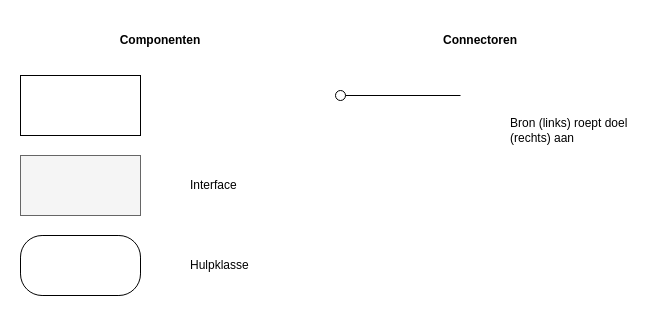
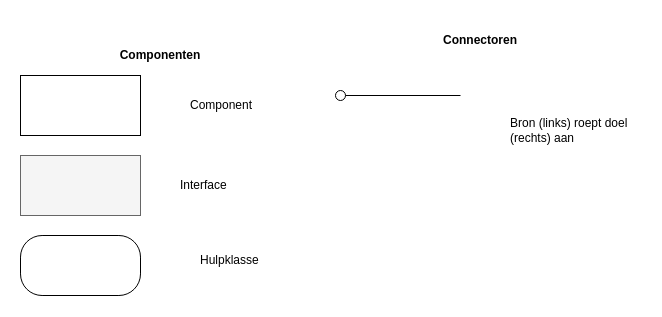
  <mxCell id="0" />
  <mxCell id="1" parent="0" />
+ <mxCell id="2" value="Component" style="text;html=1;strokeColor=none;fillColor=none;align=left;verticalAlign=middle;whiteSpace=wrap;rounded=0;spacing=10;" parent="1" vertex="1"><mxGeometry x="180" y="75" width="120" height="60" as="geometry" /></mxCell>
  <mxCell id="3" value="" style="endArrow=none;html=1;rounded=0;endFill=0;endSize=0;startSize=10;startArrow=oval;startFill=0;" parent="1" edge="1"><mxGeometry relative="1" as="geometry"><mxPoint x="340" y="95" as="sourcePoint" /><mxPoint x="460" y="95" as="targetPoint" /></mxGeometry></mxCell>
  <mxCell id="4" value="Bron (links) roept doel (rechts) aan" style="text;html=1;strokeColor=none;fillColor=none;align=left;verticalAlign=middle;whiteSpace=wrap;rounded=0;spacing=10;" parent="1" vertex="1"><mxGeometry x="500" y="110" width="140" height="40" as="geometry" /></mxCell>
- <mxCell id="5" value="Componenten" style="text;html=1;strokeColor=none;fillColor=none;align=center;verticalAlign=middle;whiteSpace=wrap;rounded=0;spacing=10;fontStyle=1" parent="1" vertex="1"><mxGeometry x="20" y="20" width="280" height="40" as="geometry" /></mxCell>
+ <mxCell id="5" value="Componenten" style="text;html=1;strokeColor=none;fillColor=none;align=center;verticalAlign=middle;whiteSpace=wrap;rounded=0;spacing=10;fontStyle=1" parent="1" vertex="1"><mxGeometry width="280" height="40" as="geometry" x="20" y="35" /></mxCell>
  <mxCell id="6" value="Connectoren" style="text;html=1;strokeColor=none;fillColor=none;align=center;verticalAlign=middle;whiteSpace=wrap;rounded=0;spacing=10;fontStyle=1" parent="1" vertex="1"><mxGeometry x="340" y="20" width="280" height="40" as="geometry" /></mxCell>
  <mxCell id="7" value="" style="rounded=0;whiteSpace=wrap;html=1;" parent="1" vertex="1"><mxGeometry y="75" width="120" height="60" as="geometry" x="20" /></mxCell>
  <mxCell id="8" value="" style="rounded=1;whiteSpace=wrap;html=1;arcSize=36;" parent="1" vertex="1"><mxGeometry y="235" width="120" height="60" as="geometry" x="20" /></mxCell>
- <mxCell id="9" value="Interface" style="text;html=1;strokeColor=none;fillColor=none;align=left;verticalAlign=middle;whiteSpace=wrap;rounded=0;spacing=10;" parent="1" vertex="1"><mxGeometry x="180" y="155" width="120" height="60" as="geometry" /></mxCell>
+ <mxCell id="9" value="Interface" style="text;html=1;strokeColor=none;fillColor=none;align=left;verticalAlign=middle;whiteSpace=wrap;rounded=0;spacing=10;" parent="1" vertex="1"><mxGeometry x="170" y="155" width="120" height="60" as="geometry" /></mxCell>
  <mxCell id="10" value="" style="rounded=0;whiteSpace=wrap;html=1;fillColor=#f5f5f5;fontColor=#333333;strokeColor=#666666;absoluteArcSize=0;" parent="1" vertex="1"><mxGeometry y="155" width="120" height="60" as="geometry" x="20" /></mxCell>
- <mxCell id="11" value="Hulpklasse" style="text;html=1;strokeColor=none;fillColor=none;align=left;verticalAlign=middle;whiteSpace=wrap;rounded=0;spacing=10;" parent="1" vertex="1"><mxGeometry x="180" y="235" width="120" height="60" as="geometry" /></mxCell>
+ <mxCell id="11" value="Hulpklasse" style="text;html=1;strokeColor=none;fillColor=none;align=left;verticalAlign=middle;whiteSpace=wrap;rounded=0;spacing=10;" parent="1" vertex="1"><mxGeometry x="190" y="230" width="120" height="60" as="geometry" /></mxCell>
